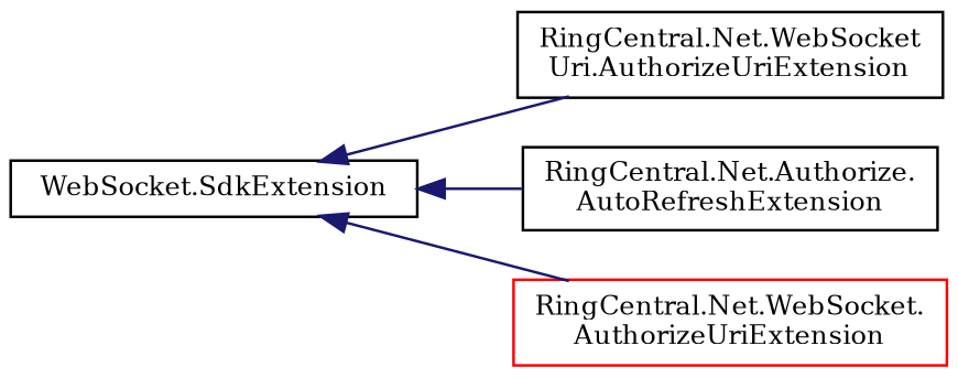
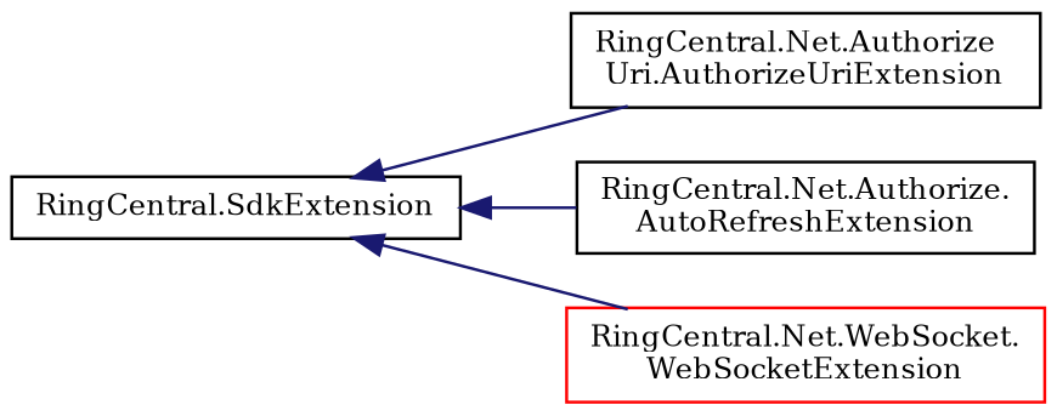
  digraph {
    fontname="DejaVu Serif"
    rankdir=LR
    node [color=black fillcolor=white fontname="DejaVu Serif" fontsize=10 shape=record style=filled]
    edge [color=midnightblue dir=back fontname="DejaVu Serif" fontsize=10 labelfontname=Helvetica labelfontsize=10 style=solid]
-   n1 [height=0.2 label="WebSocket.SdkExtension" width=0.4]
-   n2 [height=0.2 label="RingCentral.Net.WebSocket\lUri.AuthorizeUriExtension" width=0.4]
+   n1 [height=0.2 label="RingCentral.SdkExtension" width=0.4]
+   n2 [height=0.2 label="RingCentral.Net.Authorize\lUri.AuthorizeUriExtension" width=0.4]
    n3 [height=0.2 label="RingCentral.Net.Authorize.\lAutoRefreshExtension" width=0.4]
-   n4 [color=red height=0.2 label="RingCentral.Net.WebSocket.\lAuthorizeUriExtension" width=0.4]
+   n4 [color=red height=0.2 label="RingCentral.Net.WebSocket.\lWebSocketExtension" width=0.4]
    n1 -> n2
    n1 -> n3
    n1 -> n4
  }
